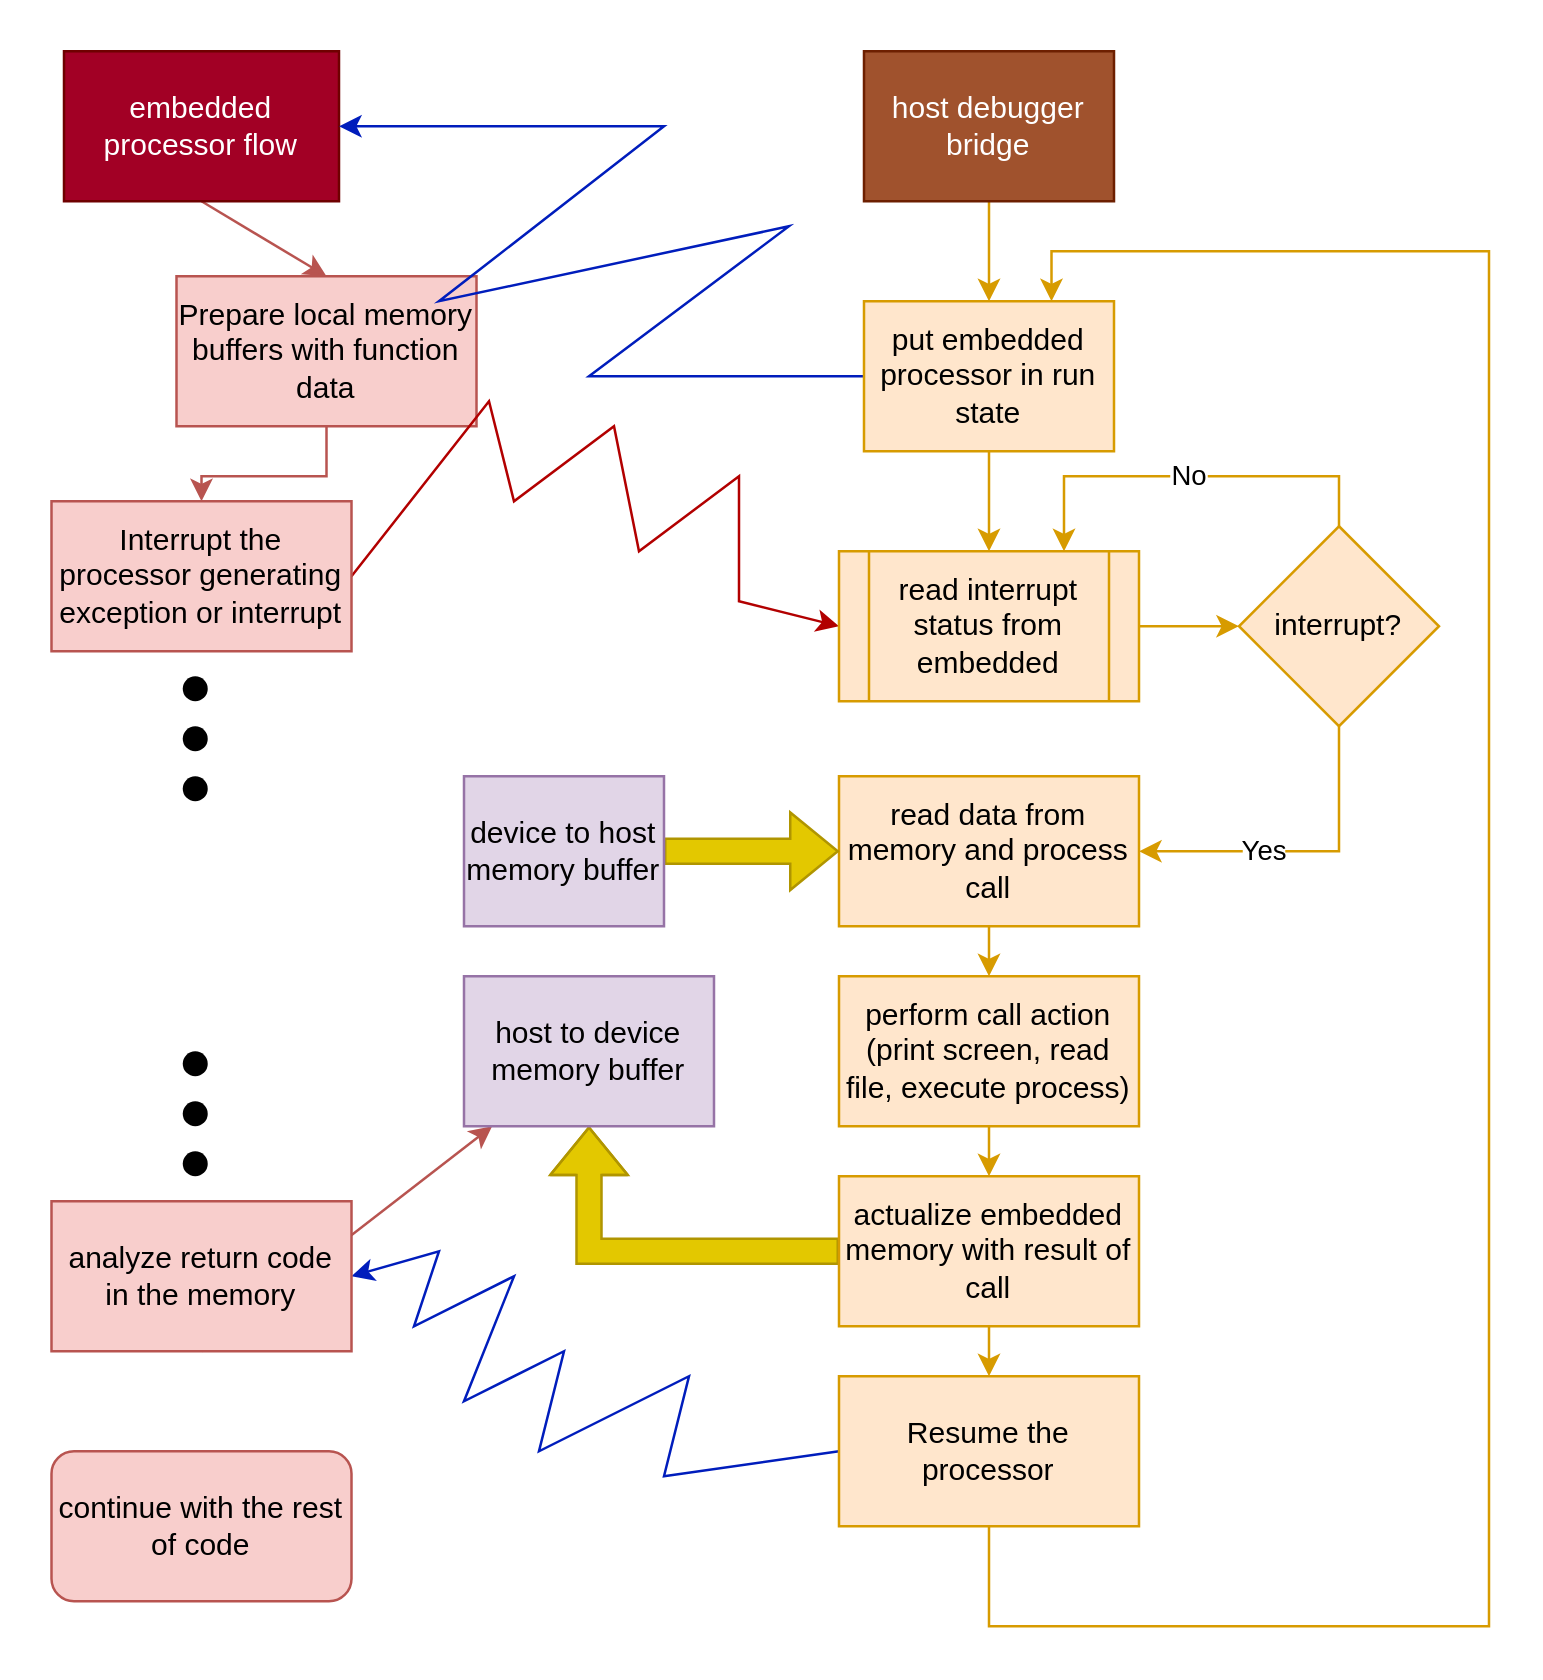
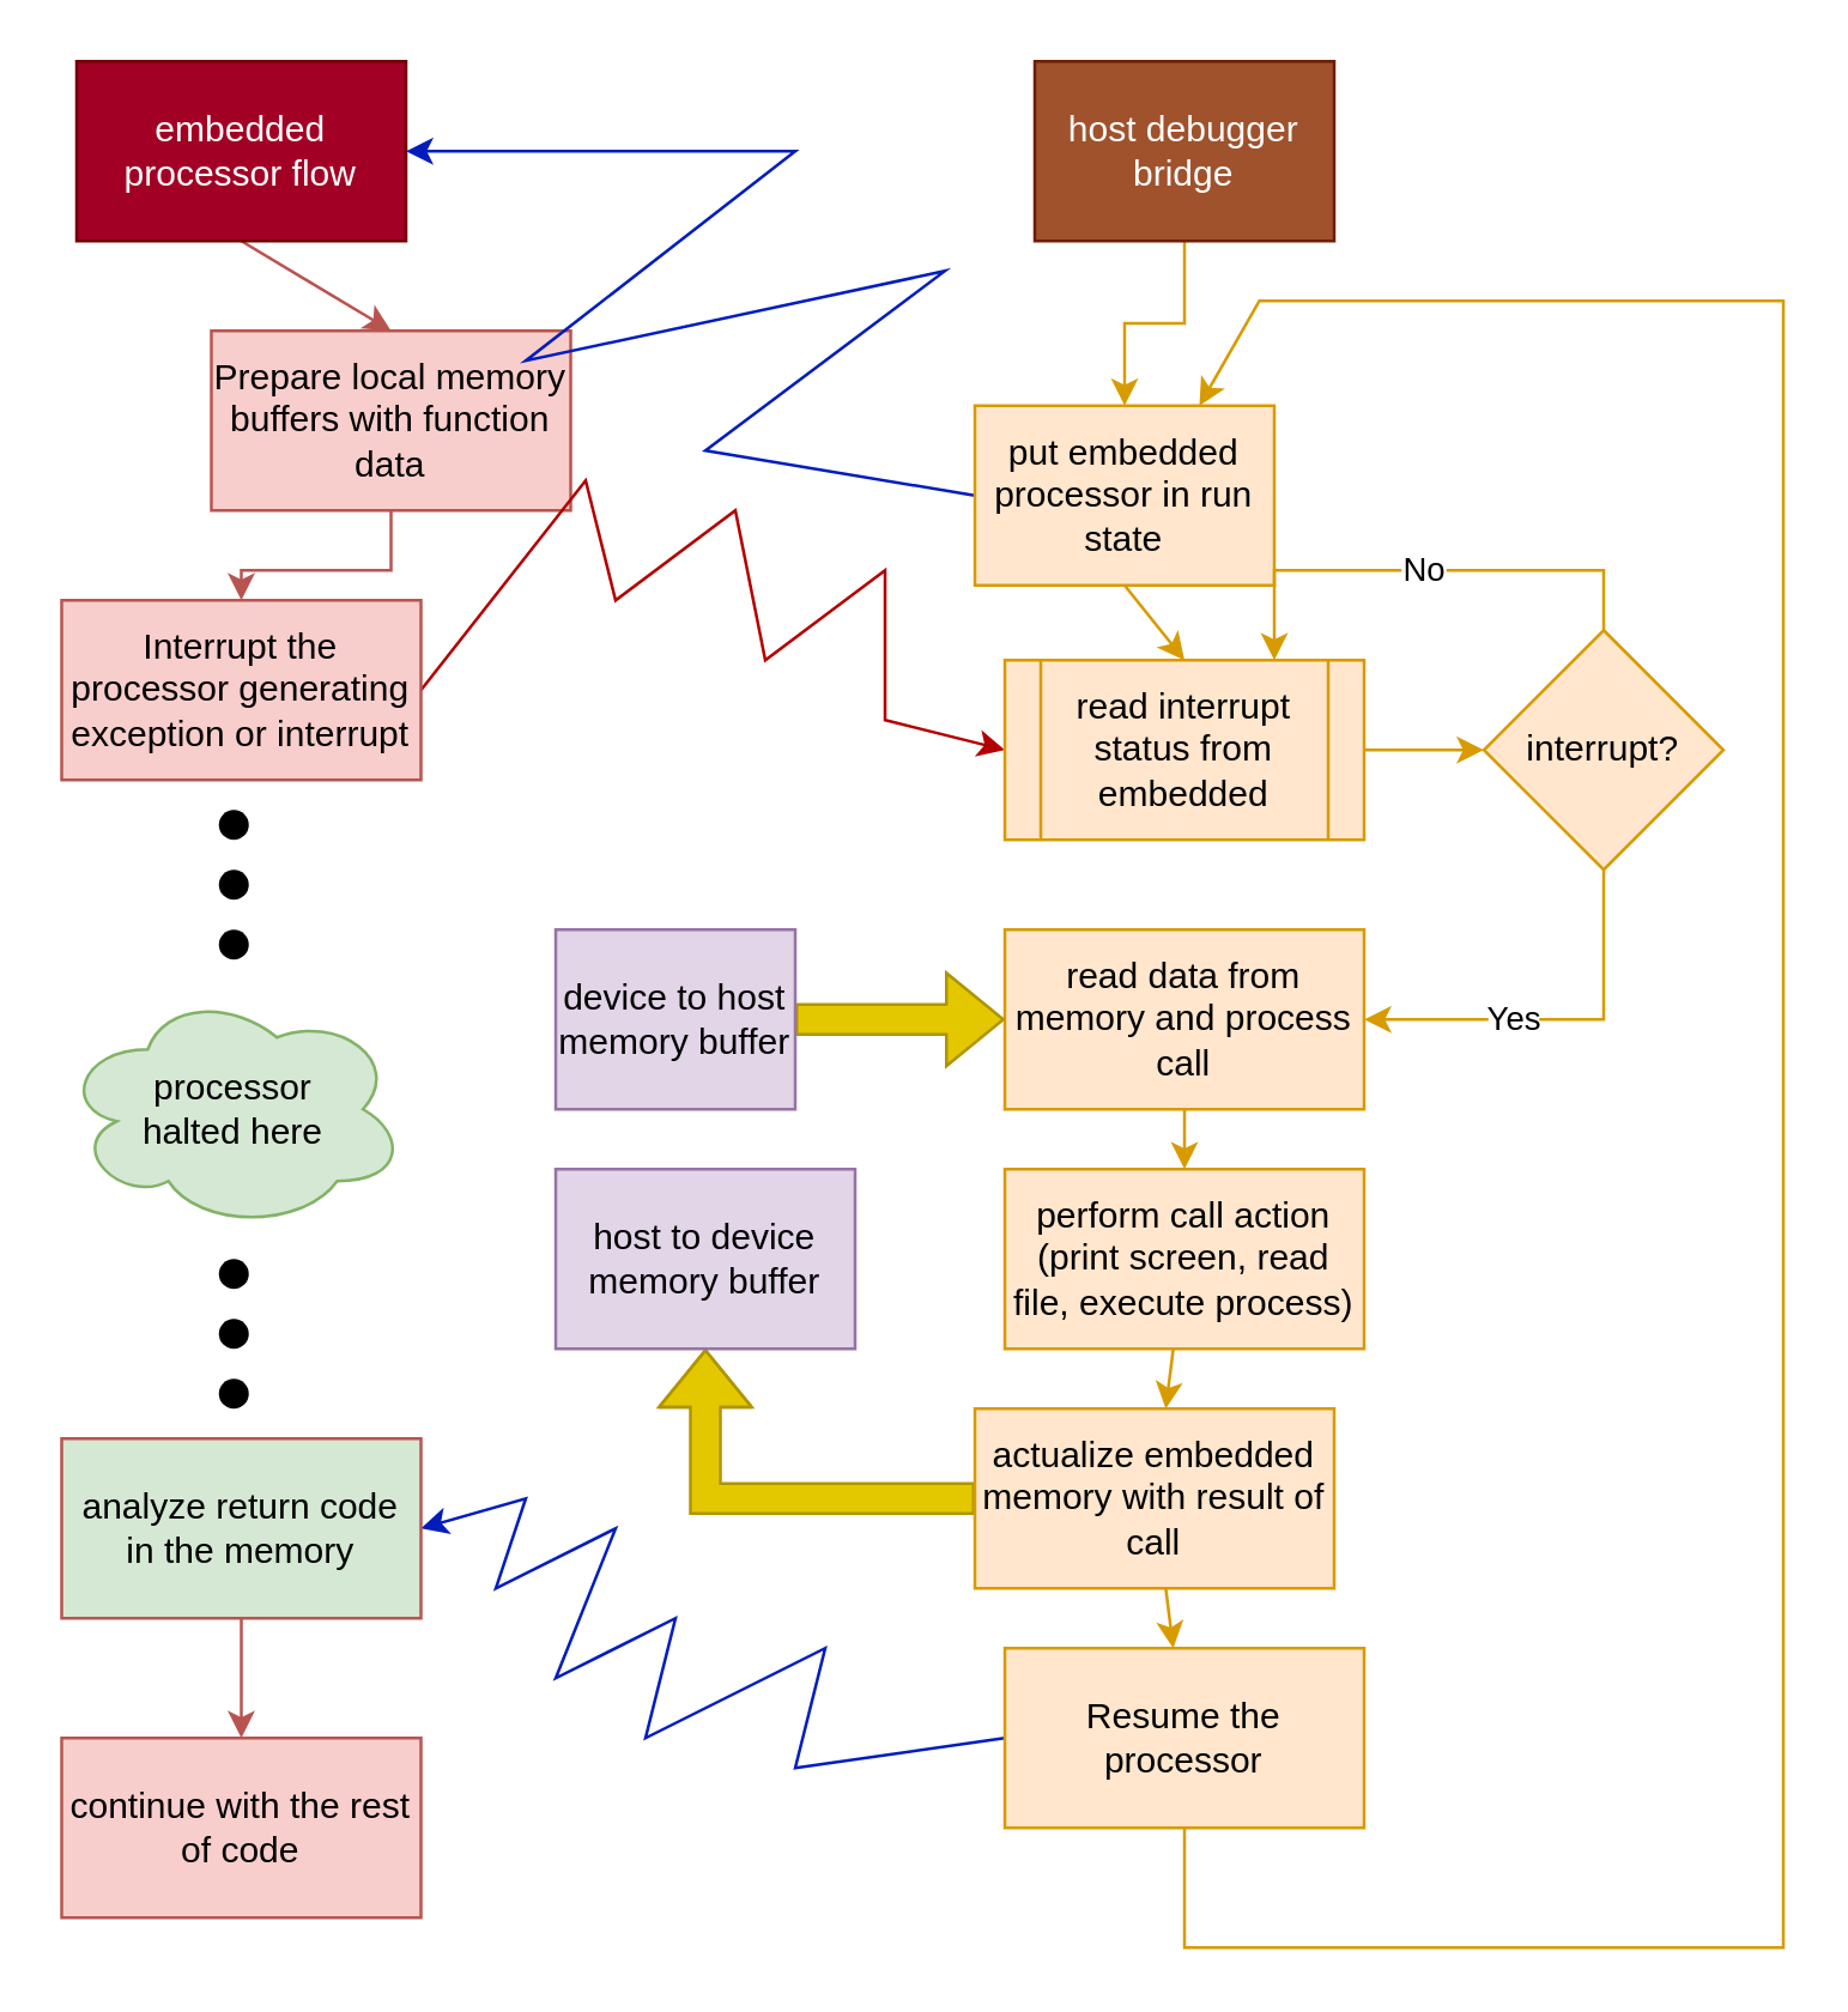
  <mxCell id="0" />
  <mxCell id="1" parent="0" />
  <mxCell id="2" style="edgeStyle=none;rounded=0;orthogonalLoop=1;jettySize=auto;html=1;exitX=0.5;exitY=1;exitDx=0;exitDy=0;entryX=0.5;entryY=0;entryDx=0;entryDy=0;fillColor=#f8cecc;strokeColor=#b85450;" edge="1" parent="1" source="3" target="5"><mxGeometry relative="1" as="geometry" /></mxCell>
  <mxCell id="3" value="embedded processor flow" style="rounded=0;whiteSpace=wrap;html=1;fillColor=#a20025;strokeColor=#6F0000;fontColor=#ffffff;" vertex="1" parent="1"><mxGeometry x="25" y="20" width="110" height="60" as="geometry" /></mxCell>
  <mxCell id="4" value="" style="edgeStyle=orthogonalEdgeStyle;rounded=0;orthogonalLoop=1;jettySize=auto;html=1;fillColor=#f8cecc;strokeColor=#b85450;" edge="1" parent="1" source="5" target="7"><mxGeometry relative="1" as="geometry" /></mxCell>
  <mxCell id="5" value="Prepare local memory buffers with function data" style="whiteSpace=wrap;html=1;rounded=0;fillColor=#f8cecc;strokeColor=#b85450;" vertex="1" parent="1"><mxGeometry x="70" y="110" width="120" height="60" as="geometry" /></mxCell>
  <mxCell id="6" style="edgeStyle=none;rounded=0;orthogonalLoop=1;jettySize=auto;html=1;exitX=1;exitY=0.5;exitDx=0;exitDy=0;entryX=0;entryY=0.5;entryDx=0;entryDy=0;fillColor=#e51400;strokeColor=#B20000;" edge="1" parent="1" source="7" target="15"><mxGeometry relative="1" as="geometry"><mxPoint x="265" y="190" as="targetPoint" /><Array as="points"><mxPoint x="195" y="160" /><mxPoint x="205" y="200" /><mxPoint x="245" y="170" /><mxPoint x="255" y="220" /><mxPoint x="295" y="190" /><mxPoint x="295" y="240" /></Array></mxGeometry></mxCell>
  <mxCell id="7" value="Interrupt the processor generating exception or interrupt" style="whiteSpace=wrap;html=1;rounded=0;fillColor=#f8cecc;strokeColor=#b85450;" vertex="1" parent="1"><mxGeometry x="20" y="200" width="120" height="60" as="geometry" /></mxCell>
+ <mxCell id="8" value="processor&lt;br&gt;halted here" style="ellipse;shape=cloud;whiteSpace=wrap;html=1;fillColor=#d5e8d4;strokeColor=#82b366;" vertex="1" parent="1"><mxGeometry x="20" y="330" width="115" height="80" as="geometry" /></mxCell>
  <mxCell id="9" value="" style="edgeStyle=orthogonalEdgeStyle;rounded=0;orthogonalLoop=1;jettySize=auto;html=1;fillColor=#ffe6cc;strokeColor=#d79b00;" edge="1" parent="1" source="10" target="13"><mxGeometry relative="1" as="geometry" /></mxCell>
  <mxCell id="10" value="host debugger bridge" style="rounded=0;whiteSpace=wrap;html=1;fillColor=#a0522d;strokeColor=#6D1F00;fontColor=#ffffff;" vertex="1" parent="1"><mxGeometry x="345" y="20" width="100" height="60" as="geometry" /></mxCell>
  <mxCell id="11" style="edgeStyle=none;rounded=0;orthogonalLoop=1;jettySize=auto;html=1;exitX=0;exitY=0.5;exitDx=0;exitDy=0;entryX=1;entryY=0.5;entryDx=0;entryDy=0;fillColor=#0050ef;strokeColor=#001DBC;" edge="1" parent="1" source="13" target="3"><mxGeometry relative="1" as="geometry"><Array as="points"><mxPoint x="235" y="150" /><mxPoint x="315" y="90" /><mxPoint x="175" y="120" /><mxPoint x="265" y="50" /></Array></mxGeometry></mxCell>
  <mxCell id="12" style="edgeStyle=none;rounded=0;orthogonalLoop=1;jettySize=auto;html=1;exitX=0.5;exitY=1;exitDx=0;exitDy=0;entryX=0.5;entryY=0;entryDx=0;entryDy=0;fillColor=#ffe6cc;strokeColor=#d79b00;" edge="1" parent="1" source="13" target="15"><mxGeometry relative="1" as="geometry" /></mxCell>
- <mxCell id="13" value="put embedded processor in run state" style="whiteSpace=wrap;html=1;rounded=0;fillColor=#ffe6cc;strokeColor=#d79b00;" vertex="1" parent="1"><mxGeometry x="345" y="120" width="100" height="60" as="geometry" /></mxCell>
+ <mxCell id="13" value="put embedded processor in run state" style="whiteSpace=wrap;html=1;rounded=0;fillColor=#ffe6cc;strokeColor=#d79b00;" vertex="1" parent="1"><mxGeometry x="325" y="135" width="100" height="60" as="geometry" /></mxCell>
  <mxCell id="14" style="edgeStyle=none;rounded=0;orthogonalLoop=1;jettySize=auto;html=1;exitX=1;exitY=0.5;exitDx=0;exitDy=0;entryX=0;entryY=0.5;entryDx=0;entryDy=0;fillColor=#ffe6cc;strokeColor=#d79b00;" edge="1" parent="1" source="15" target="18"><mxGeometry relative="1" as="geometry" /></mxCell>
  <mxCell id="15" value="read interrupt status from embedded" style="shape=process;whiteSpace=wrap;html=1;backgroundOutline=1;fillColor=#ffe6cc;strokeColor=#d79b00;" vertex="1" parent="1"><mxGeometry x="335" y="220" width="120" height="60" as="geometry" /></mxCell>
  <mxCell id="16" value="No" style="edgeStyle=none;rounded=0;orthogonalLoop=1;jettySize=auto;html=1;exitX=0.5;exitY=0;exitDx=0;exitDy=0;entryX=0.75;entryY=0;entryDx=0;entryDy=0;fillColor=#ffe6cc;strokeColor=#d79b00;" edge="1" parent="1" source="18" target="15"><mxGeometry relative="1" as="geometry"><Array as="points"><mxPoint x="535" y="190" /><mxPoint x="425" y="190" /></Array></mxGeometry></mxCell>
  <mxCell id="17" value="Yes" style="edgeStyle=none;rounded=0;orthogonalLoop=1;jettySize=auto;html=1;exitX=0.5;exitY=1;exitDx=0;exitDy=0;entryX=1;entryY=0.5;entryDx=0;entryDy=0;fillColor=#ffe6cc;strokeColor=#d79b00;" edge="1" parent="1" source="18" target="20"><mxGeometry x="0.231" relative="1" as="geometry"><Array as="points"><mxPoint x="535" y="340" /></Array><mxPoint as="offset" /></mxGeometry></mxCell>
  <mxCell id="18" value="interrupt?" style="rhombus;whiteSpace=wrap;html=1;fillColor=#ffe6cc;strokeColor=#d79b00;" vertex="1" parent="1"><mxGeometry x="495" y="210" width="80" height="80" as="geometry" /></mxCell>
  <mxCell id="19" value="" style="edgeStyle=none;rounded=0;orthogonalLoop=1;jettySize=auto;html=1;fillColor=#ffe6cc;strokeColor=#d79b00;" edge="1" parent="1" source="20" target="22"><mxGeometry relative="1" as="geometry" /></mxCell>
  <mxCell id="20" value="read data from memory and process call" style="whiteSpace=wrap;html=1;fillColor=#ffe6cc;strokeColor=#d79b00;" vertex="1" parent="1"><mxGeometry x="335" y="310" width="120" height="60" as="geometry" /></mxCell>
  <mxCell id="21" value="" style="edgeStyle=none;rounded=0;orthogonalLoop=1;jettySize=auto;html=1;fillColor=#ffe6cc;strokeColor=#d79b00;" edge="1" parent="1" source="22" target="25"><mxGeometry relative="1" as="geometry" /></mxCell>
  <mxCell id="22" value="perform call action (print screen, read file, execute process)" style="whiteSpace=wrap;html=1;fillColor=#ffe6cc;strokeColor=#d79b00;" vertex="1" parent="1"><mxGeometry x="335" y="390" width="120" height="60" as="geometry" /></mxCell>
  <mxCell id="23" value="" style="edgeStyle=none;rounded=0;orthogonalLoop=1;jettySize=auto;html=1;fillColor=#ffe6cc;strokeColor=#d79b00;" edge="1" parent="1" source="25" target="28"><mxGeometry relative="1" as="geometry" /></mxCell>
  <mxCell id="24" style="edgeStyle=orthogonalEdgeStyle;shape=flexArrow;curved=1;rounded=0;orthogonalLoop=1;jettySize=auto;html=1;exitX=0;exitY=0.5;exitDx=0;exitDy=0;entryX=0.5;entryY=1;entryDx=0;entryDy=0;fillColor=#e3c800;strokeColor=#B09500;" edge="1" parent="1" source="25" target="34"><mxGeometry relative="1" as="geometry" /></mxCell>
- <mxCell id="25" value="actualize embedded memory with result of call" style="whiteSpace=wrap;html=1;fillColor=#ffe6cc;strokeColor=#d79b00;" vertex="1" parent="1"><mxGeometry x="335" y="470" width="120" height="60" as="geometry" /></mxCell>
+ <mxCell id="25" value="actualize embedded memory with result of call" style="whiteSpace=wrap;html=1;fillColor=#ffe6cc;strokeColor=#d79b00;" vertex="1" parent="1"><mxGeometry x="325" y="470" width="120" height="60" as="geometry" /></mxCell>
  <mxCell id="26" style="edgeStyle=none;rounded=0;orthogonalLoop=1;jettySize=auto;html=1;exitX=0.5;exitY=1;exitDx=0;exitDy=0;entryX=0.75;entryY=0;entryDx=0;entryDy=0;fillColor=#ffe6cc;strokeColor=#d79b00;" edge="1" parent="1" source="28" target="13"><mxGeometry relative="1" as="geometry"><Array as="points"><mxPoint x="395" y="650" /><mxPoint x="595" y="650" /><mxPoint x="595" y="100" /><mxPoint x="420" y="100" /></Array></mxGeometry></mxCell>
  <mxCell id="27" style="edgeStyle=none;rounded=0;orthogonalLoop=1;jettySize=auto;html=1;exitX=0;exitY=0.5;exitDx=0;exitDy=0;entryX=1;entryY=0.5;entryDx=0;entryDy=0;fillColor=#0050ef;strokeColor=#001DBC;" edge="1" parent="1" source="28" target="30"><mxGeometry relative="1" as="geometry"><Array as="points"><mxPoint x="265" y="590" /><mxPoint x="275" y="550" /><mxPoint x="215" y="580" /><mxPoint x="225" y="540" /><mxPoint x="185" y="560" /><mxPoint x="205" y="510" /><mxPoint x="165" y="530" /><mxPoint x="175" y="500" /></Array></mxGeometry></mxCell>
  <mxCell id="28" value="Resume the processor" style="whiteSpace=wrap;html=1;fillColor=#ffe6cc;strokeColor=#d79b00;" vertex="1" parent="1"><mxGeometry x="335" y="550" width="120" height="60" as="geometry" /></mxCell>
- <mxCell id="29" style="edgeStyle=none;rounded=0;orthogonalLoop=1;jettySize=auto;html=1;exitX=0.5;exitY=1;exitDx=0;exitDy=0;fillColor=#f8cecc;strokeColor=#b85450;" edge="1" parent="1" source="30" target="34"><mxGeometry relative="1" as="geometry" /></mxCell>
- <mxCell id="30" value="analyze return code in the memory" style="whiteSpace=wrap;html=1;rounded=0;fillColor=#f8cecc;strokeColor=#b85450;" vertex="1" parent="1"><mxGeometry x="20" y="480" width="120" height="60" as="geometry" /></mxCell>
- <mxCell id="31" value="continue with the rest of code" style="whiteSpace=wrap;html=1;fillColor=#f8cecc;strokeColor=#b85450;rounded=1;" vertex="1" parent="1"><mxGeometry x="20" y="580" width="120" height="60" as="geometry" /></mxCell>
+ <mxCell id="29" style="edgeStyle=none;rounded=0;orthogonalLoop=1;jettySize=auto;html=1;exitX=0.5;exitY=1;exitDx=0;exitDy=0;entryX=0.5;entryY=0;entryDx=0;entryDy=0;fillColor=#f8cecc;strokeColor=#b85450;" edge="1" parent="1" source="30" target="31"><mxGeometry relative="1" as="geometry" /></mxCell>
+ <mxCell id="30" value="analyze return code in the memory" style="whiteSpace=wrap;html=1;rounded=0;fillColor=#d5e8d4;strokeColor=#b85450;" vertex="1" parent="1"><mxGeometry x="20" y="480" width="120" height="60" as="geometry" /></mxCell>
+ <mxCell id="31" value="continue with the rest of code" style="whiteSpace=wrap;html=1;rounded=0;fillColor=#f8cecc;strokeColor=#b85450;" vertex="1" parent="1"><mxGeometry x="20" y="580" width="120" height="60" as="geometry" /></mxCell>
  <mxCell id="32" style="edgeStyle=orthogonalEdgeStyle;shape=flexArrow;curved=1;rounded=0;orthogonalLoop=1;jettySize=auto;html=1;exitX=1;exitY=0.5;exitDx=0;exitDy=0;entryX=0;entryY=0.5;entryDx=0;entryDy=0;fillColor=#e3c800;strokeColor=#B09500;" edge="1" parent="1" source="33" target="20"><mxGeometry relative="1" as="geometry" /></mxCell>
  <mxCell id="33" value="device to host memory buffer" style="rounded=0;whiteSpace=wrap;html=1;fillColor=#e1d5e7;strokeColor=#9673a6;" vertex="1" parent="1"><mxGeometry x="185" y="310" width="80" height="60" as="geometry" /></mxCell>
  <mxCell id="34" value="host to device memory buffer" style="rounded=0;whiteSpace=wrap;html=1;fillColor=#e1d5e7;strokeColor=#9673a6;" vertex="1" parent="1"><mxGeometry x="185" y="390" width="100" height="60" as="geometry" /></mxCell>
  <mxCell id="35" value="" style="ellipse;whiteSpace=wrap;html=1;aspect=fixed;strokeColor=none;fillColor=#000000;" vertex="1" parent="1"><mxGeometry x="72.5" y="270" width="10" height="10" as="geometry" /></mxCell>
  <mxCell id="36" value="" style="ellipse;whiteSpace=wrap;html=1;aspect=fixed;strokeColor=none;fillColor=#000000;" vertex="1" parent="1"><mxGeometry x="72.5" y="290" width="10" height="10" as="geometry" /></mxCell>
  <mxCell id="37" value="" style="ellipse;whiteSpace=wrap;html=1;aspect=fixed;strokeColor=none;fillColor=#000000;" vertex="1" parent="1"><mxGeometry x="72.5" y="310" width="10" height="10" as="geometry" /></mxCell>
  <mxCell id="38" value="" style="ellipse;whiteSpace=wrap;html=1;aspect=fixed;strokeColor=none;fillColor=#000000;" vertex="1" parent="1"><mxGeometry x="72.5" y="420" width="10" height="10" as="geometry" /></mxCell>
  <mxCell id="39" value="" style="ellipse;whiteSpace=wrap;html=1;aspect=fixed;strokeColor=none;fillColor=#000000;" vertex="1" parent="1"><mxGeometry x="72.5" y="440" width="10" height="10" as="geometry" /></mxCell>
  <mxCell id="40" value="" style="ellipse;whiteSpace=wrap;html=1;aspect=fixed;strokeColor=none;fillColor=#000000;" vertex="1" parent="1"><mxGeometry x="72.5" y="460" width="10" height="10" as="geometry" /></mxCell>
